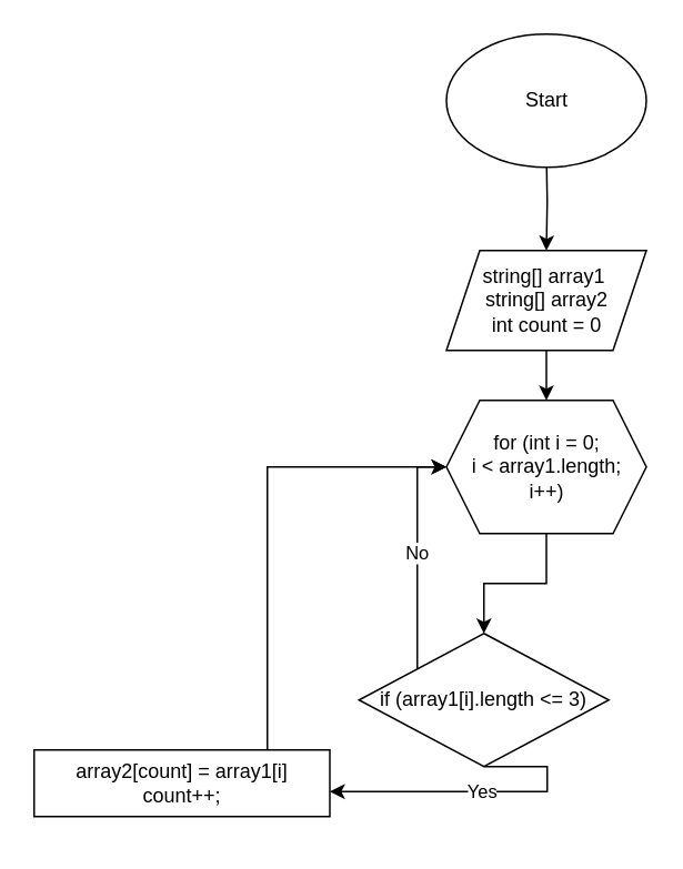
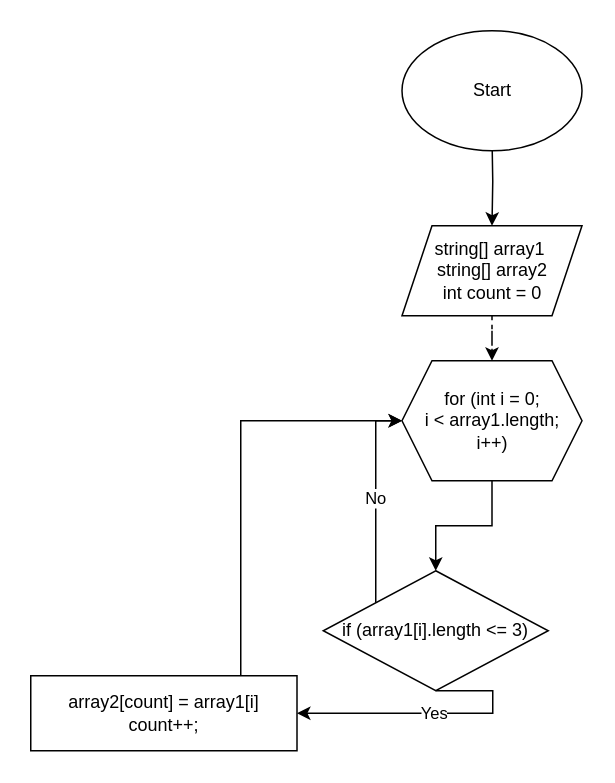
  <mxCell id="0" />
  <mxCell id="1" parent="0" />
  <mxCell id="2" value="" style="edgeStyle=orthogonalEdgeStyle;rounded=0;orthogonalLoop=1;jettySize=auto;html=1;" edge="1" parent="1" target="4"><mxGeometry relative="1" as="geometry"><mxPoint x="327.5" y="90" as="sourcePoint" /></mxGeometry></mxCell>
- <mxCell id="3" value="" style="edgeStyle=orthogonalEdgeStyle;rounded=0;orthogonalLoop=1;jettySize=auto;html=1;" edge="1" parent="1" source="4" target="6"><mxGeometry relative="1" as="geometry" /></mxCell>
+ <mxCell id="3" value="" style="edgeStyle=orthogonalEdgeStyle;rounded=0;orthogonalLoop=1;jettySize=auto;html=1;dashed=1;" edge="1" parent="1" source="4" target="6"><mxGeometry relative="1" as="geometry" /></mxCell>
  <mxCell id="4" value="string[] array1&amp;nbsp;&lt;br&gt;string[] array2&lt;br&gt;int count = 0" style="shape=parallelogram;perimeter=parallelogramPerimeter;whiteSpace=wrap;html=1;fixedSize=1;" vertex="1" parent="1"><mxGeometry x="267.5" y="150" width="120" height="60" as="geometry" /></mxCell>
  <mxCell id="5" value="" style="edgeStyle=orthogonalEdgeStyle;rounded=0;orthogonalLoop=1;jettySize=auto;html=1;" edge="1" parent="1" source="6" target="9"><mxGeometry relative="1" as="geometry" /></mxCell>
  <mxCell id="6" value="for (int i = 0;&lt;br&gt;i &amp;lt; array1.length;&lt;br&gt;i++)" style="shape=hexagon;perimeter=hexagonPerimeter2;whiteSpace=wrap;html=1;fixedSize=1;" vertex="1" parent="1"><mxGeometry x="267.5" y="240" width="120" height="80" as="geometry" /></mxCell>
  <mxCell id="7" value="Yes" style="edgeStyle=orthogonalEdgeStyle;rounded=0;orthogonalLoop=1;jettySize=auto;html=1;exitX=0.5;exitY=1;exitDx=0;exitDy=0;" edge="1" parent="1" source="9" target="11"><mxGeometry relative="1" as="geometry"><Array as="points"><mxPoint x="328" y="475" /></Array></mxGeometry></mxCell>
  <mxCell id="8" value="No" style="edgeStyle=orthogonalEdgeStyle;rounded=0;orthogonalLoop=1;jettySize=auto;html=1;entryX=0;entryY=0.5;entryDx=0;entryDy=0;" edge="1" parent="1" source="9" target="6"><mxGeometry relative="1" as="geometry"><mxPoint x="250" y="340" as="targetPoint" /><Array as="points"><mxPoint x="250" y="420" /><mxPoint x="250" y="280" /></Array></mxGeometry></mxCell>
  <mxCell id="9" value="if (array1[i].length &amp;lt;= 3)" style="rhombus;whiteSpace=wrap;html=1;" vertex="1" parent="1"><mxGeometry x="215" y="380" width="150" height="80" as="geometry" /></mxCell>
  <mxCell id="10" value="" style="edgeStyle=orthogonalEdgeStyle;rounded=0;orthogonalLoop=1;jettySize=auto;html=1;" edge="1" parent="1" source="11" target="6"><mxGeometry relative="1" as="geometry"><Array as="points"><mxPoint x="160" y="280" /></Array></mxGeometry></mxCell>
- <mxCell id="11" value="array2[count] = array1[i]&lt;br&gt;count++;" style="whiteSpace=wrap;html=1;" vertex="1" parent="1"><mxGeometry x="20" y="450" width="177.5" height="40" as="geometry" /></mxCell>
+ <mxCell id="11" value="array2[count] = array1[i]&lt;br&gt;count++;" style="whiteSpace=wrap;html=1;" vertex="1" parent="1"><mxGeometry x="20" y="450" width="177.5" height="50" as="geometry" /></mxCell>
  <mxCell id="12" value="Start" style="ellipse;whiteSpace=wrap;html=1;" vertex="1" parent="1"><mxGeometry x="267.5" width="120" height="80" as="geometry" y="20" /></mxCell>
